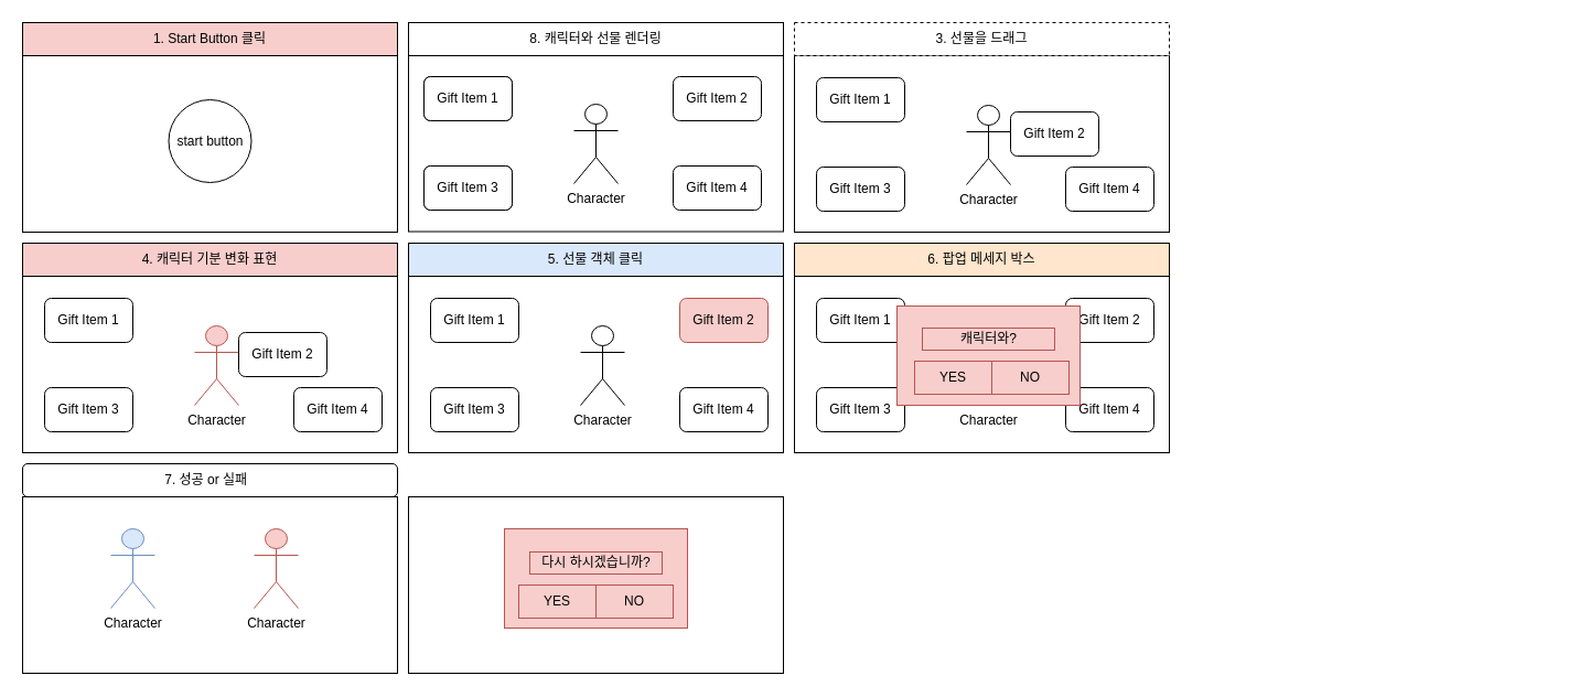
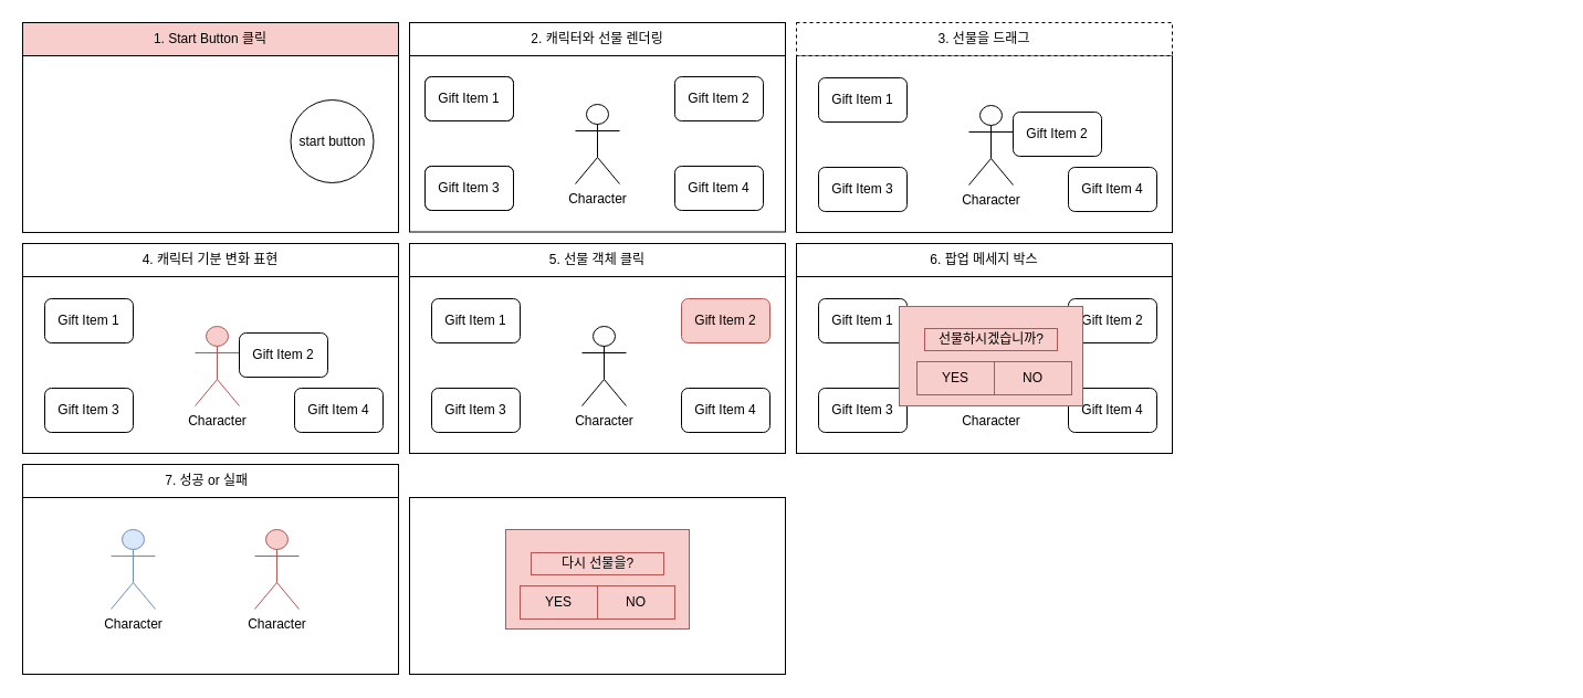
  <mxCell id="0" />
  <mxCell id="1" parent="0" />
  <mxCell id="2" value="" style="group" parent="1" vertex="1" connectable="0"><mxGeometry x="30" y="50" width="360" height="200" as="geometry" /></mxCell>
  <mxCell id="3" value="" style="rounded=0;whiteSpace=wrap;html=1;" parent="2" vertex="1"><mxGeometry x="-10" width="340" height="160" as="geometry" /></mxCell>
- <mxCell id="4" value="start button" style="ellipse;whiteSpace=wrap;html=1;aspect=fixed;" parent="2" vertex="1"><mxGeometry x="122.5" y="40" width="75" height="75" as="geometry" /></mxCell>
+ <mxCell id="4" value="start button" style="ellipse;whiteSpace=wrap;html=1;aspect=fixed;" parent="2" vertex="1"><mxGeometry x="232.5" y="40" width="75" height="75" as="geometry" /></mxCell>
  <mxCell id="5" value="" style="group" parent="1" vertex="1" connectable="0"><mxGeometry x="370" y="50" width="370" height="291" as="geometry" /></mxCell>
  <mxCell id="6" value="" style="group" parent="5" vertex="1" connectable="0"><mxGeometry width="370" height="291" as="geometry" /></mxCell>
  <mxCell id="7" value="" style="group" parent="6" vertex="1" connectable="0"><mxGeometry width="370" height="291" as="geometry" /></mxCell>
  <mxCell id="8" value="" style="group" parent="7" vertex="1" connectable="0"><mxGeometry width="370" height="291" as="geometry" /></mxCell>
  <mxCell id="9" value="" style="group" parent="8" vertex="1" connectable="0"><mxGeometry x="14" y="19" width="326" height="140.5" as="geometry" /></mxCell>
  <mxCell id="10" value="" style="group;container=1;" parent="9" vertex="1" connectable="0"><mxGeometry width="326" height="140.5" as="geometry" /></mxCell>
  <mxCell id="11" value="" style="group" parent="10" vertex="1" connectable="0"><mxGeometry width="326" height="140.5" as="geometry" /></mxCell>
  <mxCell id="12" value="" style="rounded=0;whiteSpace=wrap;html=1;" parent="11" vertex="1"><mxGeometry x="-14" y="-19.5" width="340" height="160" as="geometry" /></mxCell>
  <mxCell id="13" value="Character" style="shape=umlActor;verticalLabelPosition=bottom;labelBackgroundColor=#ffffff;verticalAlign=top;html=1;outlineConnect=0;" parent="11" vertex="1"><mxGeometry x="136" y="25" width="40" height="72" as="geometry" /></mxCell>
  <mxCell id="14" value="Gift Item 4" style="rounded=1;whiteSpace=wrap;html=1;" parent="11" vertex="1"><mxGeometry x="226" y="81" width="80" height="40" as="geometry" /></mxCell>
  <mxCell id="15" value="Gift Item 2" style="rounded=1;whiteSpace=wrap;html=1;" parent="11" vertex="1"><mxGeometry x="226" width="80" height="40" as="geometry" /></mxCell>
  <mxCell id="16" value="Gift Item 1" style="rounded=1;whiteSpace=wrap;html=1;" parent="11" vertex="1"><mxGeometry width="80" height="40" as="geometry" /></mxCell>
  <mxCell id="17" value="Gift Item 3" style="rounded=1;whiteSpace=wrap;html=1;" parent="11" vertex="1"><mxGeometry y="81" width="80" height="40" as="geometry" /></mxCell>
  <mxCell id="18" value="" style="group" parent="10" vertex="1" connectable="0"><mxGeometry width="80" height="121" as="geometry" /></mxCell>
  <mxCell id="19" value="Gift Item 3" style="rounded=1;whiteSpace=wrap;html=1;" parent="18" vertex="1"><mxGeometry y="81" width="80" height="40" as="geometry" /></mxCell>
  <mxCell id="20" value="Gift Item 1" style="rounded=1;whiteSpace=wrap;html=1;" parent="18" vertex="1"><mxGeometry width="80" height="40" as="geometry" /></mxCell>
  <mxCell id="21" value="" style="group" parent="1" vertex="1" connectable="0"><mxGeometry x="370" y="250" width="350" height="260" as="geometry" /></mxCell>
  <mxCell id="22" value="1. Start Button 클릭" style="rounded=0;whiteSpace=wrap;html=1;fillColor=#f8cecc;" parent="1" vertex="1"><mxGeometry x="20" y="20" width="340" height="30" as="geometry" /></mxCell>
- <mxCell id="23" value="8. 캐릭터와 선물 렌더링" style="rounded=0;whiteSpace=wrap;html=1;" parent="1" vertex="1"><mxGeometry x="370" y="20" width="340" height="30" as="geometry" /></mxCell>
+ <mxCell id="23" value="2. 캐릭터와 선물 렌더링" style="rounded=0;whiteSpace=wrap;html=1;" parent="1" vertex="1"><mxGeometry x="370" y="20" width="340" height="30" as="geometry" /></mxCell>
  <mxCell id="24" value="" style="group" vertex="1" connectable="0" parent="1"><mxGeometry x="720" y="20" width="690" height="190" as="geometry" /></mxCell>
  <mxCell id="25" value="" style="group" parent="24" vertex="1" connectable="0"><mxGeometry width="340" height="190" as="geometry" /></mxCell>
  <mxCell id="26" value="" style="group" parent="25" vertex="1" connectable="0"><mxGeometry width="340" height="190" as="geometry" /></mxCell>
  <mxCell id="27" value="" style="rounded=0;whiteSpace=wrap;html=1;" parent="26" vertex="1"><mxGeometry y="30" width="340" height="160" as="geometry" /></mxCell>
  <mxCell id="28" value="3. 선물을 드래그" style="rounded=0;whiteSpace=wrap;html=1;dashed=1;" parent="26" vertex="1"><mxGeometry width="340" height="30" as="geometry" /></mxCell>
  <mxCell id="29" value="Character" style="shape=umlActor;verticalLabelPosition=bottom;labelBackgroundColor=#ffffff;verticalAlign=top;html=1;outlineConnect=0;" parent="26" vertex="1"><mxGeometry x="156" y="75" width="40" height="72" as="geometry" /></mxCell>
  <mxCell id="30" value="Gift Item 4" style="rounded=1;whiteSpace=wrap;html=1;" parent="26" vertex="1"><mxGeometry x="246" y="131" width="80" height="40" as="geometry" /></mxCell>
  <mxCell id="31" value="Gift Item 2" style="rounded=1;whiteSpace=wrap;html=1;" parent="26" vertex="1"><mxGeometry x="196" y="81" width="80" height="40" as="geometry" /></mxCell>
  <mxCell id="32" value="Gift Item 1" style="rounded=1;whiteSpace=wrap;html=1;" parent="26" vertex="1"><mxGeometry x="20" y="50" width="80" height="40" as="geometry" /></mxCell>
  <mxCell id="33" value="Gift Item 3" style="rounded=1;whiteSpace=wrap;html=1;" parent="26" vertex="1"><mxGeometry x="20" y="131" width="80" height="40" as="geometry" /></mxCell>
  <mxCell id="34" value="" style="group" vertex="1" connectable="0" parent="1"><mxGeometry x="20" y="220" width="340" height="190" as="geometry" /></mxCell>
  <mxCell id="35" value="" style="group" parent="34" vertex="1" connectable="0"><mxGeometry width="340" height="190" as="geometry" /></mxCell>
  <mxCell id="36" value="" style="rounded=0;whiteSpace=wrap;html=1;" parent="35" vertex="1"><mxGeometry y="30" width="340" height="160" as="geometry" /></mxCell>
- <mxCell id="37" value="4. 캐릭터 기분 변화 표현" style="rounded=0;whiteSpace=wrap;html=1;fillColor=#f8cecc;" parent="35" vertex="1"><mxGeometry width="340" height="30" as="geometry" /></mxCell>
+ <mxCell id="37" value="4. 캐릭터 기분 변화 표현" style="rounded=0;whiteSpace=wrap;html=1;" parent="35" vertex="1"><mxGeometry width="340" height="30" as="geometry" /></mxCell>
  <mxCell id="38" value="Character" style="shape=umlActor;verticalLabelPosition=bottom;labelBackgroundColor=#ffffff;verticalAlign=top;html=1;outlineConnect=0;fillColor=#f8cecc;strokeColor=#b85450;" parent="35" vertex="1"><mxGeometry x="156" y="75" width="40" height="72" as="geometry" /></mxCell>
  <mxCell id="39" value="Gift Item 4" style="rounded=1;whiteSpace=wrap;html=1;" parent="35" vertex="1"><mxGeometry x="246" y="131" width="80" height="40" as="geometry" /></mxCell>
  <mxCell id="40" value="Gift Item 2" style="rounded=1;whiteSpace=wrap;html=1;" parent="35" vertex="1"><mxGeometry x="196" y="81" width="80" height="40" as="geometry" /></mxCell>
  <mxCell id="41" value="Gift Item 1" style="rounded=1;whiteSpace=wrap;html=1;" parent="35" vertex="1"><mxGeometry x="20" y="50" width="80" height="40" as="geometry" /></mxCell>
  <mxCell id="42" value="Gift Item 3" style="rounded=1;whiteSpace=wrap;html=1;" parent="35" vertex="1"><mxGeometry x="20" y="131" width="80" height="40" as="geometry" /></mxCell>
  <mxCell id="43" value="" style="group" vertex="1" connectable="0" parent="1"><mxGeometry x="370" y="220" width="690" height="190" as="geometry" /></mxCell>
  <mxCell id="44" value="" style="group" parent="43" vertex="1" connectable="0"><mxGeometry x="350" width="340" height="190" as="geometry" /></mxCell>
  <mxCell id="45" value="" style="group" parent="44" vertex="1" connectable="0"><mxGeometry width="340" height="190" as="geometry" /></mxCell>
  <mxCell id="46" value="" style="rounded=0;whiteSpace=wrap;html=1;" parent="45" vertex="1"><mxGeometry y="30" width="340" height="160" as="geometry" /></mxCell>
- <mxCell id="47" value="6. 팝업 메세지 박스" style="rounded=0;whiteSpace=wrap;html=1;fillColor=#ffe6cc;" parent="45" vertex="1"><mxGeometry width="340" height="30" as="geometry" /></mxCell>
+ <mxCell id="47" value="6. 팝업 메세지 박스" style="rounded=0;whiteSpace=wrap;html=1;" parent="45" vertex="1"><mxGeometry width="340" height="30" as="geometry" /></mxCell>
  <mxCell id="48" value="Character" style="shape=umlActor;verticalLabelPosition=bottom;labelBackgroundColor=#ffffff;verticalAlign=top;html=1;outlineConnect=0;" parent="45" vertex="1"><mxGeometry x="156" y="75" width="40" height="72" as="geometry" /></mxCell>
  <mxCell id="49" value="Gift Item 4" style="rounded=1;whiteSpace=wrap;html=1;" parent="45" vertex="1"><mxGeometry x="246" y="131" width="80" height="40" as="geometry" /></mxCell>
  <mxCell id="50" value="Gift Item 2" style="rounded=1;whiteSpace=wrap;html=1;" parent="45" vertex="1"><mxGeometry x="246" y="50" width="80" height="40" as="geometry" /></mxCell>
  <mxCell id="51" value="Gift Item 1" style="rounded=1;whiteSpace=wrap;html=1;" parent="45" vertex="1"><mxGeometry x="20" y="50" width="80" height="40" as="geometry" /></mxCell>
  <mxCell id="52" value="Gift Item 3" style="rounded=1;whiteSpace=wrap;html=1;" parent="45" vertex="1"><mxGeometry x="20" y="131" width="80" height="40" as="geometry" /></mxCell>
  <mxCell id="53" value="" style="group;fillColor=#f8cecc;strokeColor=#b85450;" parent="45" vertex="1" connectable="0"><mxGeometry x="93" y="57" width="166" height="90" as="geometry" /></mxCell>
  <mxCell id="54" value="" style="rounded=0;whiteSpace=wrap;html=1;fillColor=#f8cecc;strokeColor=#b85450;" parent="53" vertex="1"><mxGeometry width="166" height="90" as="geometry" /></mxCell>
  <mxCell id="55" value="YES" style="rounded=0;whiteSpace=wrap;html=1;fillColor=#f8cecc;strokeColor=#b85450;" parent="53" vertex="1"><mxGeometry x="16" y="50" width="70" height="30" as="geometry" /></mxCell>
  <mxCell id="56" value="NO" style="rounded=0;whiteSpace=wrap;html=1;fillColor=#f8cecc;strokeColor=#b85450;" parent="53" vertex="1"><mxGeometry x="86" y="50" width="70" height="30" as="geometry" /></mxCell>
- <mxCell id="57" value="캐릭터와?" style="text;html=1;align=center;verticalAlign=middle;resizable=0;points=[];autosize=1;fillColor=#f8cecc;strokeColor=#b85450;" parent="53" vertex="1"><mxGeometry x="23" y="20" width="120" height="20" as="geometry" /></mxCell>
+ <mxCell id="57" value="선물하시겠습니까?" style="text;html=1;align=center;verticalAlign=middle;resizable=0;points=[];autosize=1;fillColor=#f8cecc;strokeColor=#b85450;" parent="53" vertex="1"><mxGeometry x="23" y="20" width="120" height="20" as="geometry" /></mxCell>
  <mxCell id="58" value="" style="group" parent="43" vertex="1" connectable="0"><mxGeometry width="340" height="190" as="geometry" /></mxCell>
  <mxCell id="59" value="" style="group" parent="58" vertex="1" connectable="0"><mxGeometry width="340" height="190" as="geometry" /></mxCell>
  <mxCell id="60" value="" style="group" parent="59" vertex="1" connectable="0"><mxGeometry width="340" height="190" as="geometry" /></mxCell>
  <mxCell id="61" value="" style="rounded=0;whiteSpace=wrap;html=1;" parent="60" vertex="1"><mxGeometry y="30" width="340" height="160" as="geometry" /></mxCell>
- <mxCell id="62" value="5. 선물 객체 클릭" style="rounded=0;whiteSpace=wrap;html=1;fillColor=#dae8fc;" parent="60" vertex="1"><mxGeometry width="340" height="30" as="geometry" /></mxCell>
+ <mxCell id="62" value="5. 선물 객체 클릭" style="rounded=0;whiteSpace=wrap;html=1;" parent="60" vertex="1"><mxGeometry width="340" height="30" as="geometry" /></mxCell>
  <mxCell id="63" value="Character" style="shape=umlActor;verticalLabelPosition=bottom;labelBackgroundColor=#ffffff;verticalAlign=top;html=1;outlineConnect=0;" parent="60" vertex="1"><mxGeometry x="156" y="75" width="40" height="72" as="geometry" /></mxCell>
  <mxCell id="64" value="Gift Item 4" style="rounded=1;whiteSpace=wrap;html=1;" parent="60" vertex="1"><mxGeometry x="246" y="131" width="80" height="40" as="geometry" /></mxCell>
  <mxCell id="65" value="Gift Item 2" style="rounded=1;whiteSpace=wrap;html=1;fillColor=#f8cecc;strokeColor=#b85450;" parent="60" vertex="1"><mxGeometry x="246" y="50" width="80" height="40" as="geometry" /></mxCell>
  <mxCell id="66" value="Gift Item 1" style="rounded=1;whiteSpace=wrap;html=1;" parent="60" vertex="1"><mxGeometry x="20" y="50" width="80" height="40" as="geometry" /></mxCell>
  <mxCell id="67" value="Gift Item 3" style="rounded=1;whiteSpace=wrap;html=1;" parent="60" vertex="1"><mxGeometry x="20" y="131" width="80" height="40" as="geometry" /></mxCell>
  <mxCell id="68" value="" style="group" vertex="1" connectable="0" parent="1"><mxGeometry x="20" y="420" width="690" height="190" as="geometry" /></mxCell>
  <mxCell id="69" value="" style="group" parent="68" vertex="1" connectable="0"><mxGeometry width="340" height="190" as="geometry" /></mxCell>
  <mxCell id="70" value="" style="group" parent="69" vertex="1" connectable="0"><mxGeometry width="340" height="190" as="geometry" /></mxCell>
  <mxCell id="71" value="" style="group" parent="70" vertex="1" connectable="0"><mxGeometry width="340" height="190" as="geometry" /></mxCell>
- <mxCell id="72" value="7. 성공 or 실패&amp;nbsp;&amp;nbsp;" style="whiteSpace=wrap;html=1;rounded=1;" parent="71" vertex="1"><mxGeometry width="340" height="30" as="geometry" /></mxCell>
+ <mxCell id="72" value="7. 성공 or 실패&amp;nbsp;&amp;nbsp;" style="rounded=0;whiteSpace=wrap;html=1;" parent="71" vertex="1"><mxGeometry width="340" height="30" as="geometry" /></mxCell>
  <mxCell id="73" value="" style="rounded=0;whiteSpace=wrap;html=1;" parent="71" vertex="1"><mxGeometry y="30" width="340" height="160" as="geometry" /></mxCell>
  <mxCell id="74" value="Character" style="shape=umlActor;verticalLabelPosition=bottom;labelBackgroundColor=#ffffff;verticalAlign=top;html=1;outlineConnect=0;fillColor=#dae8fc;strokeColor=#6c8ebf;" parent="71" vertex="1"><mxGeometry x="80" y="59" width="40" height="72" as="geometry" /></mxCell>
  <mxCell id="75" value="Character" style="shape=umlActor;verticalLabelPosition=bottom;labelBackgroundColor=#ffffff;verticalAlign=top;html=1;outlineConnect=0;fillColor=#f8cecc;strokeColor=#b85450;" parent="71" vertex="1"><mxGeometry x="210" y="59" width="40" height="72" as="geometry" /></mxCell>
  <mxCell id="76" value="" style="group" parent="68" vertex="1" connectable="0"><mxGeometry x="350" width="340" height="190" as="geometry" /></mxCell>
  <mxCell id="77" value="" style="group" parent="76" vertex="1" connectable="0"><mxGeometry width="340" height="190" as="geometry" /></mxCell>
  <mxCell id="78" value="" style="group" parent="77" vertex="1" connectable="0"><mxGeometry width="340" height="190" as="geometry" /></mxCell>
  <mxCell id="79" value="" style="rounded=0;whiteSpace=wrap;html=1;" parent="78" vertex="1"><mxGeometry y="30" width="340" height="160" as="geometry" /></mxCell>
  <mxCell id="80" value="&lt;span style=&quot;color: rgba(0 , 0 , 0 , 0) ; font-family: monospace ; font-size: 0px&quot;&gt;%3CmxGraphModel%3E%3Croot%3E%3CmxCell%20id%3D%220%22%2F%3E%3CmxCell%20id%3D%221%22%20parent%3D%220%22%2F%3E%3CmxCell%20id%3D%222%22%20value%3D%22%EC%84%A0%EB%AC%BC%ED%95%98%EC%8B%9C%EA%B2%A0%EC%8A%B5%EB%8B%88%EA%B9%8C%3F%22%20style%3D%22text%3Bhtml%3D1%3Balign%3Dcenter%3BverticalAlign%3Dmiddle%3Bresizable%3D0%3Bpoints%3D%5B%5D%3Bautosize%3D1%3BfillColor%3D%23f8cecc%3BstrokeColor%3D%23b85450%3B%22%20vertex%3D%221%22%20parent%3D%221%22%3E%3CmxGeometry%20x%3D%22516%22%20y%3D%22527%22%20width%3D%22120%22%20height%3D%2220%22%20as%3D%22geometry%22%2F%3E%3C%2FmxCell%3E%3C%2Froot%3E%3C%2FmxGraphModel%3E&lt;/span&gt;" style="rounded=0;whiteSpace=wrap;html=1;fillColor=#f8cecc;strokeColor=#b85450;" parent="78" vertex="1"><mxGeometry x="87" y="59" width="166" height="90" as="geometry" /></mxCell>
- <mxCell id="81" value="다시 하시겠습니까?" style="text;html=1;align=center;verticalAlign=middle;resizable=0;points=[];autosize=1;fillColor=#f8cecc;strokeColor=#b85450;" parent="78" vertex="1"><mxGeometry x="110" y="80" width="120" height="20" as="geometry" /></mxCell>
+ <mxCell id="81" value="다시 선물을?" style="text;html=1;align=center;verticalAlign=middle;resizable=0;points=[];autosize=1;fillColor=#f8cecc;strokeColor=#b85450;" parent="78" vertex="1"><mxGeometry x="110" y="80" width="120" height="20" as="geometry" /></mxCell>
  <mxCell id="82" value="YES" style="rounded=0;whiteSpace=wrap;html=1;fillColor=#f8cecc;strokeColor=#b85450;" parent="78" vertex="1"><mxGeometry x="100" y="110" width="70" height="30" as="geometry" /></mxCell>
  <mxCell id="83" value="NO" style="rounded=0;whiteSpace=wrap;html=1;fillColor=#f8cecc;strokeColor=#b85450;" parent="78" vertex="1"><mxGeometry x="170" y="110" width="70" height="30" as="geometry" /></mxCell>
